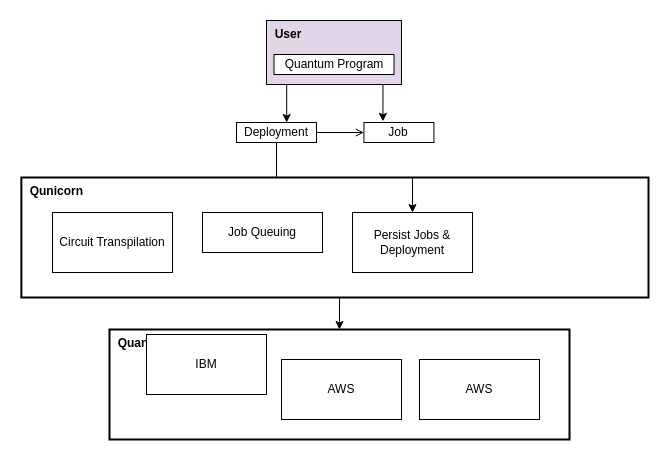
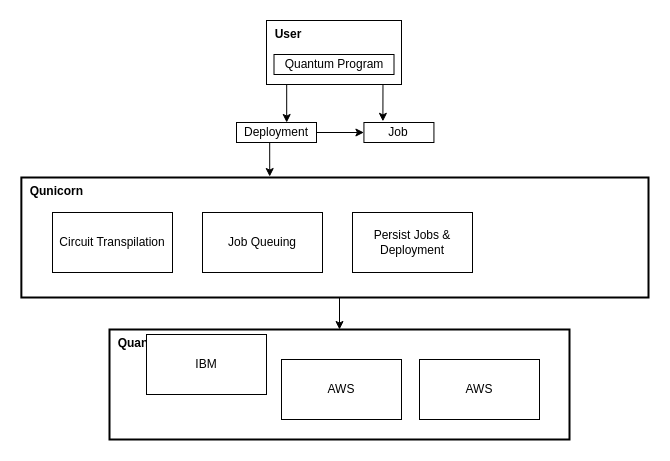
  <mxCell id="0" />
  <mxCell id="1" parent="0" />
  <mxCell id="2" style="edgeStyle=orthogonalEdgeStyle;rounded=0;orthogonalLoop=1;jettySize=auto;html=1;exitX=0.5;exitY=1;exitDx=0;exitDy=0;entryX=0.5;entryY=0;entryDx=0;entryDy=0;" parent="1" source="3" target="4" edge="1"><mxGeometry relative="1" as="geometry" /></mxCell>
  <mxCell id="3" value="&amp;nbsp; &lt;b&gt;Qunicorn&lt;/b&gt;" style="rounded=0;whiteSpace=wrap;html=1;fillColor=default;verticalAlign=top;align=left;strokeWidth=2;" parent="1" vertex="1"><mxGeometry x="20.86" y="177" width="627.14" height="120" as="geometry" /></mxCell>
  <mxCell id="4" value="&lt;font size=&quot;1&quot;&gt;&lt;b&gt;&lt;font style=&quot;font-size: 12px;&quot;&gt;&amp;nbsp; QuantumService Provider&lt;br&gt;&lt;/font&gt;&lt;/b&gt;&lt;/font&gt;" style="rounded=0;whiteSpace=wrap;html=1;fillColor=none;verticalAlign=top;align=left;strokeWidth=2;" parent="1" vertex="1"><mxGeometry x="109" y="329" width="460" height="110" as="geometry" /></mxCell>
  <mxCell id="5" value="Circuit Transpilation" style="rounded=0;whiteSpace=wrap;html=1;" parent="1" vertex="1"><mxGeometry x="52" y="212" width="120" height="60" as="geometry" /></mxCell>
- <mxCell id="6" value="Job Queuing" style="rounded=0;whiteSpace=wrap;html=1;" parent="1" vertex="1"><mxGeometry x="202" y="212" width="120" height="40" as="geometry" /></mxCell>
- <mxCell id="7" style="edgeStyle=orthogonalEdgeStyle;rounded=0;orthogonalLoop=1;jettySize=auto;html=1;exitX=1;exitY=0.5;exitDx=0;exitDy=0;entryX=0;entryY=0.5;entryDx=0;entryDy=0;endArrow=open;" parent="1" source="8" target="10" edge="1"><mxGeometry relative="1" as="geometry" /></mxCell>
+ <mxCell id="6" value="Job Queuing" style="rounded=0;whiteSpace=wrap;html=1;" parent="1" vertex="1"><mxGeometry x="202" y="212" width="120" height="60" as="geometry" /></mxCell>
+ <mxCell id="7" style="edgeStyle=orthogonalEdgeStyle;rounded=0;orthogonalLoop=1;jettySize=auto;html=1;exitX=1;exitY=0.5;exitDx=0;exitDy=0;entryX=0;entryY=0.5;entryDx=0;entryDy=0;" parent="1" source="8" target="10" edge="1"><mxGeometry relative="1" as="geometry" /></mxCell>
  <mxCell id="8" value="Deployment" style="rounded=0;whiteSpace=wrap;html=1;" parent="1" vertex="1"><mxGeometry x="236" y="122" width="80" height="20" as="geometry" /></mxCell>
  <mxCell id="9" value="Persist Jobs &amp;amp; Deployment" style="rounded=0;whiteSpace=wrap;html=1;" parent="1" vertex="1"><mxGeometry x="352" y="212" width="120" height="60" as="geometry" /></mxCell>
  <mxCell id="10" value="Job" style="rounded=0;whiteSpace=wrap;html=1;" parent="1" vertex="1"><mxGeometry x="363.43" y="122" width="70" height="20" as="geometry" /></mxCell>
  <mxCell id="11" value="IBM" style="rounded=0;whiteSpace=wrap;html=1;" parent="1" vertex="1"><mxGeometry x="146" y="334" width="120" height="60" as="geometry" /></mxCell>
  <mxCell id="12" value="AWS" style="rounded=0;whiteSpace=wrap;html=1;" parent="1" vertex="1"><mxGeometry x="281" y="359" width="120" height="60" as="geometry" /></mxCell>
  <mxCell id="13" style="edgeStyle=orthogonalEdgeStyle;rounded=0;orthogonalLoop=1;jettySize=auto;html=1;exitX=0.099;exitY=0.985;exitDx=0;exitDy=0;entryX=0.5;entryY=0;entryDx=0;entryDy=0;exitPerimeter=0;" parent="1" edge="1"><mxGeometry relative="1" as="geometry"><mxPoint x="287.365" y="83.04" as="sourcePoint" /><mxPoint x="286.19" y="122" as="targetPoint" /><Array as="points"><mxPoint x="286" y="83" /></Array></mxGeometry></mxCell>
- <mxCell id="14" value="&lt;b&gt;&amp;nbsp; User&lt;/b&gt;" style="rounded=0;whiteSpace=wrap;html=1;align=left;verticalAlign=top;fillColor=#e1d5e7;" parent="1" vertex="1"><mxGeometry x="266" y="20" width="135" height="64" as="geometry" /></mxCell>
+ <mxCell id="14" value="&lt;b&gt;&amp;nbsp; User&lt;/b&gt;" style="rounded=0;whiteSpace=wrap;html=1;align=left;verticalAlign=top;" parent="1" vertex="1"><mxGeometry x="266" y="20" width="135" height="64" as="geometry" /></mxCell>
  <mxCell id="15" value="Quantum Program" style="rounded=0;whiteSpace=wrap;html=1;" parent="1" vertex="1"><mxGeometry x="273.5" y="54" width="120" height="20" as="geometry" /></mxCell>
- <mxCell id="16" style="edgeStyle=orthogonalEdgeStyle;rounded=0;orthogonalLoop=1;jettySize=auto;html=1;exitX=0.5;exitY=1;exitDx=0;exitDy=0;" parent="1" source="8" target="9" edge="1"><mxGeometry relative="1" as="geometry" /></mxCell>
+ <mxCell id="16" style="edgeStyle=orthogonalEdgeStyle;rounded=0;orthogonalLoop=1;jettySize=auto;html=1;exitX=0.5;exitY=1;exitDx=0;exitDy=0;entryX=0.396;entryY=-0.008;entryDx=0;entryDy=0;entryPerimeter=0;" parent="1" source="8" target="3" edge="1"><mxGeometry relative="1" as="geometry" /></mxCell>
  <mxCell id="17" style="edgeStyle=orthogonalEdgeStyle;rounded=0;orthogonalLoop=1;jettySize=auto;html=1;entryX=0.314;entryY=-0.058;entryDx=0;entryDy=0;entryPerimeter=0;exitX=0.885;exitY=1.007;exitDx=0;exitDy=0;exitPerimeter=0;" parent="1" edge="1"><mxGeometry relative="1" as="geometry"><mxPoint x="382.475" y="84.448" as="sourcePoint" /><mxPoint x="382.41" y="120.84" as="targetPoint" /></mxGeometry></mxCell>
  <mxCell id="18" value="AWS" style="rounded=0;whiteSpace=wrap;html=1;" parent="1" vertex="1"><mxGeometry x="419" y="359" width="120" height="60" as="geometry" /></mxCell>
